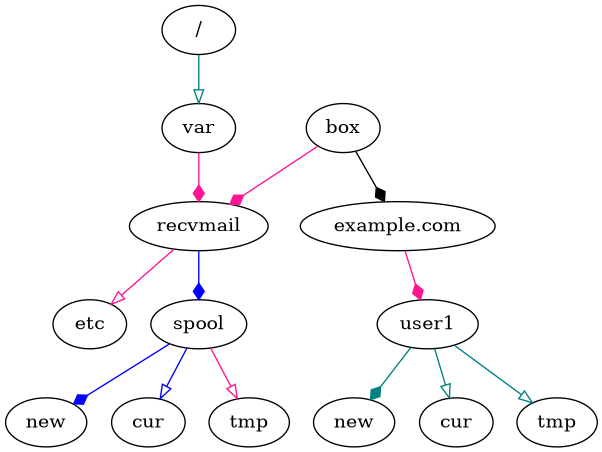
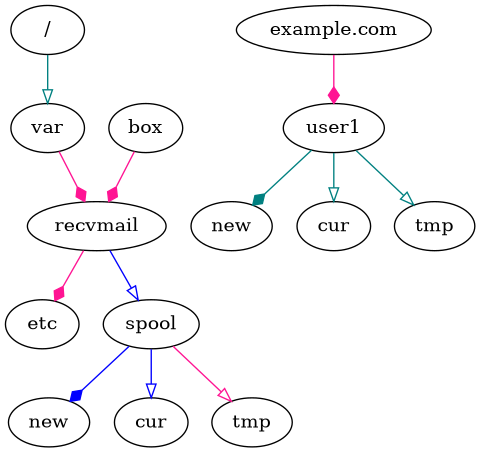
  digraph {
    edge [arrowhead=diamond color=deeppink]
    "/"
    var
    recvmail
    etc
    spool
    box
    "example.com"
    n8 [label=new]
    n9 [label=cur]
    n10 [label=tmp]
    user1
    n12 [label=new]
    n13 [label=cur]
    n14 [label=tmp]
    "/" -> var [arrowhead=onormal color=teal]
    var -> recvmail
-   recvmail -> etc [arrowhead=onormal]
-   recvmail -> spool [color=blue]
+   recvmail -> etc
+   recvmail -> spool [arrowhead=onormal color=blue]
    spool -> n8 [color=blue]
    spool -> n9 [arrowhead=onormal color=blue]
    spool -> n10 [arrowhead=onormal]
    box -> recvmail
-   box -> "example.com" [color=black]
    "example.com" -> user1
    user1 -> n12 [color=teal]
    user1 -> n13 [arrowhead=onormal color=teal]
    user1 -> n14 [arrowhead=onormal color=teal]
  }
